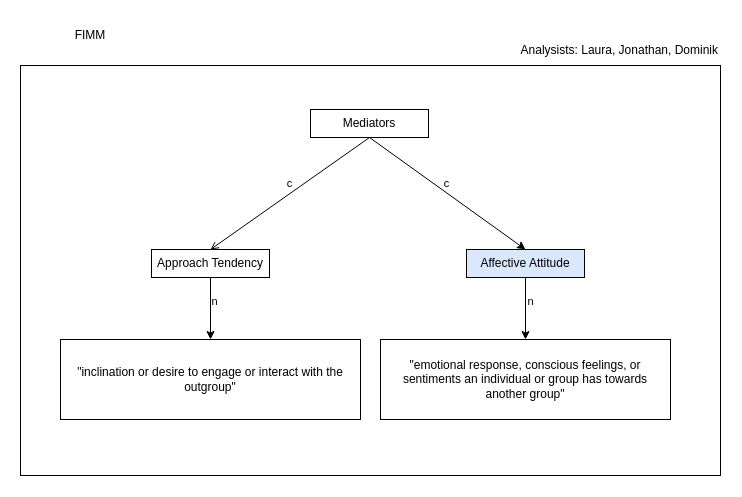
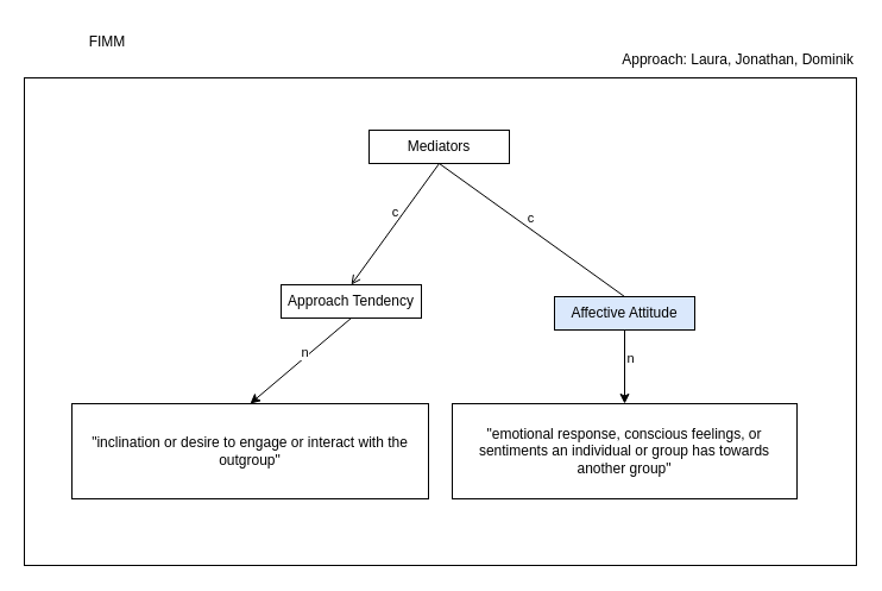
  <mxCell id="0" />
  <mxCell id="1" parent="0" />
  <mxCell id="2" value="" style="rounded=0;whiteSpace=wrap;html=1;movable=1;resizable=1;rotatable=1;deletable=1;editable=1;locked=0;connectable=1;" parent="1" vertex="1"><mxGeometry x="20" y="65" width="700" height="410" as="geometry" /></mxCell>
  <mxCell id="3" value="FIMM" style="text;html=1;strokeColor=none;fillColor=none;align=center;verticalAlign=middle;whiteSpace=wrap;rounded=0;" parent="1" vertex="1"><mxGeometry x="60" y="20" width="60" height="30" as="geometry" /></mxCell>
  <mxCell id="4" value="" style="endArrow=classic;html=1;rounded=0;exitX=0.5;exitY=1;exitDx=0;exitDy=0;entryX=0.5;entryY=0;entryDx=0;entryDy=0;" parent="1" source="7" target="6" edge="1"><mxGeometry relative="1" as="geometry"><mxPoint x="253" y="303" as="sourcePoint" /><mxPoint x="230" y="247" as="targetPoint" /></mxGeometry></mxCell>
  <mxCell id="5" value="n" style="edgeLabel;resizable=0;html=1;align=center;verticalAlign=middle;" parent="4" connectable="0" vertex="1"><mxGeometry relative="1" as="geometry"><mxPoint x="3" y="-8" as="offset" /></mxGeometry></mxCell>
  <mxCell id="6" value="&quot;inclination or desire to engage or interact with the outgroup&quot;" style="rounded=0;whiteSpace=wrap;html=1;" parent="1" vertex="1"><mxGeometry x="60" y="339" width="300" height="80" as="geometry" /></mxCell>
- <mxCell id="7" value="Approach Tendency" style="rounded=0;whiteSpace=wrap;html=1;" parent="1" vertex="1"><mxGeometry x="151" y="249" width="118" height="28" as="geometry" /></mxCell>
+ <mxCell id="7" value="Approach Tendency" style="rounded=0;whiteSpace=wrap;html=1;" parent="1" vertex="1"><mxGeometry x="236" y="239" width="118" height="28" as="geometry" /></mxCell>
  <mxCell id="8" value="" style="endArrow=classic;html=1;rounded=0;exitX=0.5;exitY=1;exitDx=0;exitDy=0;entryX=0.5;entryY=0;entryDx=0;entryDy=0;" edge="1" parent="1" source="11" target="10"><mxGeometry relative="1" as="geometry"><mxPoint x="240" y="493" as="sourcePoint" /><mxPoint x="340" y="493" as="targetPoint" /></mxGeometry></mxCell>
  <mxCell id="9" value="n" style="edgeLabel;resizable=0;html=1;align=center;verticalAlign=middle;" connectable="0" vertex="1" parent="8"><mxGeometry relative="1" as="geometry"><mxPoint x="4" y="-8" as="offset" /></mxGeometry></mxCell>
  <mxCell id="10" value="&quot;emotional response, conscious feelings, or sentiments an individual or group has towards another group&quot;" style="rounded=0;whiteSpace=wrap;html=1;" vertex="1" parent="1"><mxGeometry x="380" y="339" width="290" height="80" as="geometry" /></mxCell>
  <mxCell id="11" value="Affective Attitude" style="rounded=0;whiteSpace=wrap;html=1;fillColor=#dae8fc;" vertex="1" parent="1"><mxGeometry x="466" y="249" width="118" height="28" as="geometry" /></mxCell>
- <mxCell id="12" value="Analysists: Laura, Jonathan, Dominik" style="text;html=1;strokeColor=none;fillColor=none;align=right;verticalAlign=middle;whiteSpace=wrap;rounded=0;" vertex="1" parent="1"><mxGeometry x="460" y="35" width="260" height="30" as="geometry" /></mxCell>
+ <mxCell id="12" value="Approach: Laura, Jonathan, Dominik" style="text;html=1;strokeColor=none;fillColor=none;align=right;verticalAlign=middle;whiteSpace=wrap;rounded=0;" vertex="1" parent="1"><mxGeometry x="460" y="35" width="260" height="30" as="geometry" /></mxCell>
  <mxCell id="13" value="Mediators" style="rounded=0;whiteSpace=wrap;html=1;" vertex="1" parent="1"><mxGeometry x="310" y="109" width="118" height="28" as="geometry" /></mxCell>
  <mxCell id="14" value="" style="endArrow=open;html=1;rounded=0;exitX=0.5;exitY=1;exitDx=0;exitDy=0;entryX=0.5;entryY=0;entryDx=0;entryDy=0;" edge="1" parent="1" source="13" target="7"><mxGeometry relative="1" as="geometry"><mxPoint x="368.5" y="163" as="sourcePoint" /><mxPoint x="368.5" y="225" as="targetPoint" /></mxGeometry></mxCell>
  <mxCell id="15" value="c" style="edgeLabel;resizable=0;html=1;align=center;verticalAlign=middle;" connectable="0" vertex="1" parent="14"><mxGeometry relative="1" as="geometry"><mxPoint x="-1" y="-10" as="offset" /></mxGeometry></mxCell>
- <mxCell id="16" value="" style="endArrow=classic;html=1;rounded=0;entryX=0.5;entryY=0;entryDx=0;entryDy=0;exitX=0.5;exitY=1;exitDx=0;exitDy=0;" edge="1" parent="1" source="13" target="11"><mxGeometry relative="1" as="geometry"><mxPoint x="370" y="143" as="sourcePoint" /><mxPoint x="340" y="281" as="targetPoint" /></mxGeometry></mxCell>
+ <mxCell id="16" value="" style="endArrow=none;html=1;rounded=0;entryX=0.5;entryY=0;entryDx=0;entryDy=0;exitX=0.5;exitY=1;exitDx=0;exitDy=0;" edge="1" parent="1" source="13" target="11"><mxGeometry relative="1" as="geometry"><mxPoint x="370" y="143" as="sourcePoint" /><mxPoint x="340" y="281" as="targetPoint" /></mxGeometry></mxCell>
  <mxCell id="17" value="c" style="edgeLabel;resizable=0;html=1;align=center;verticalAlign=middle;" connectable="0" vertex="1" parent="16"><mxGeometry relative="1" as="geometry"><mxPoint x="-1" y="-10" as="offset" /></mxGeometry></mxCell>
